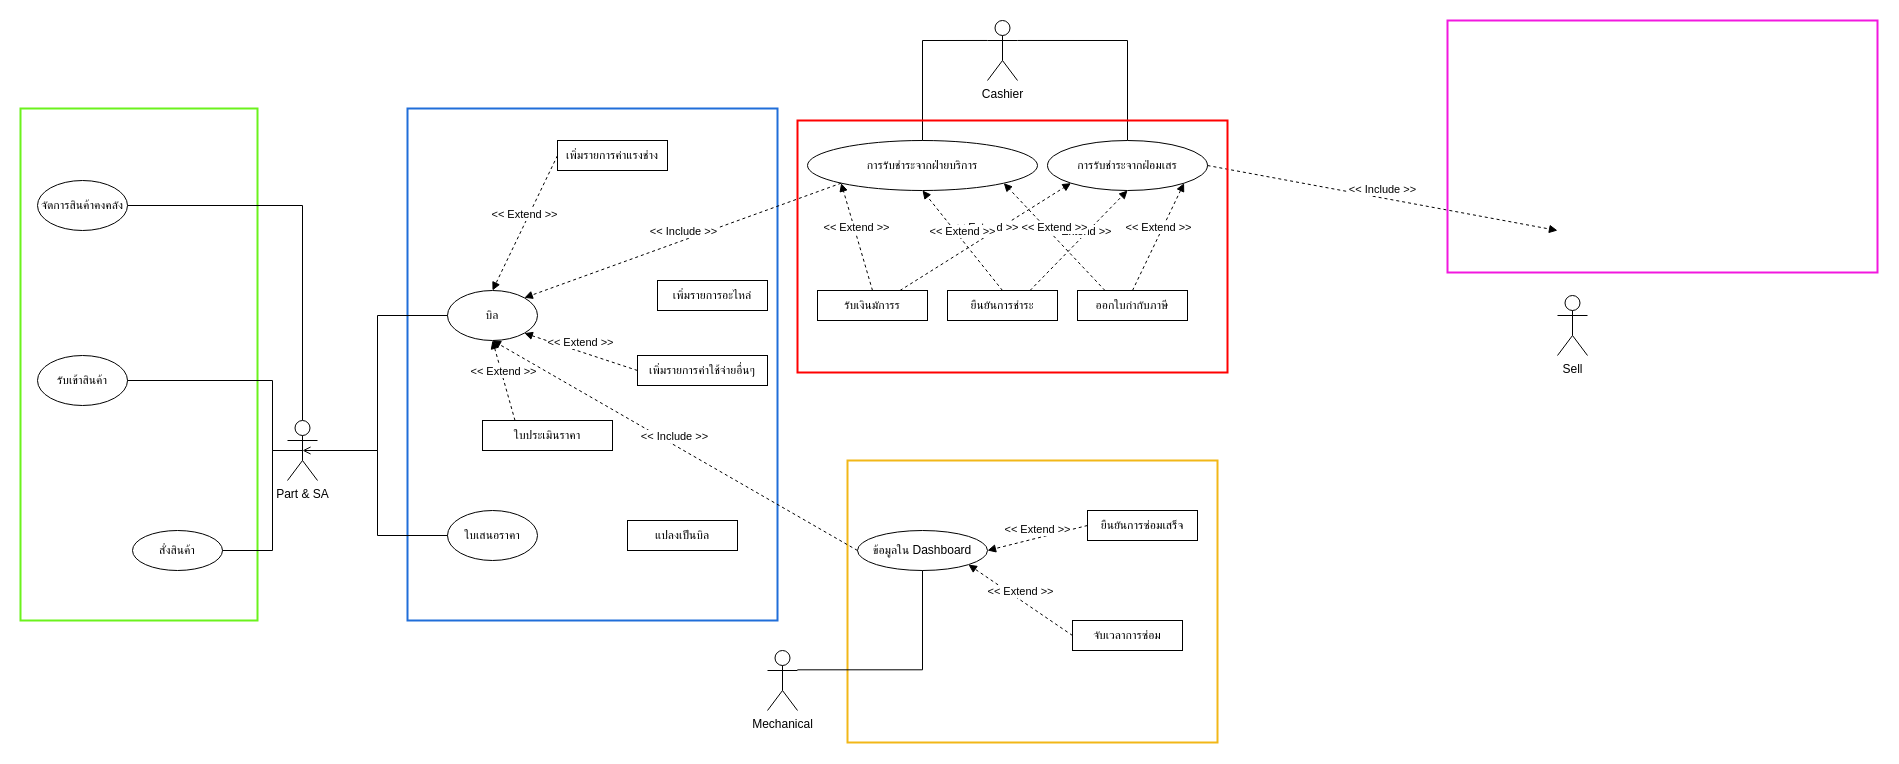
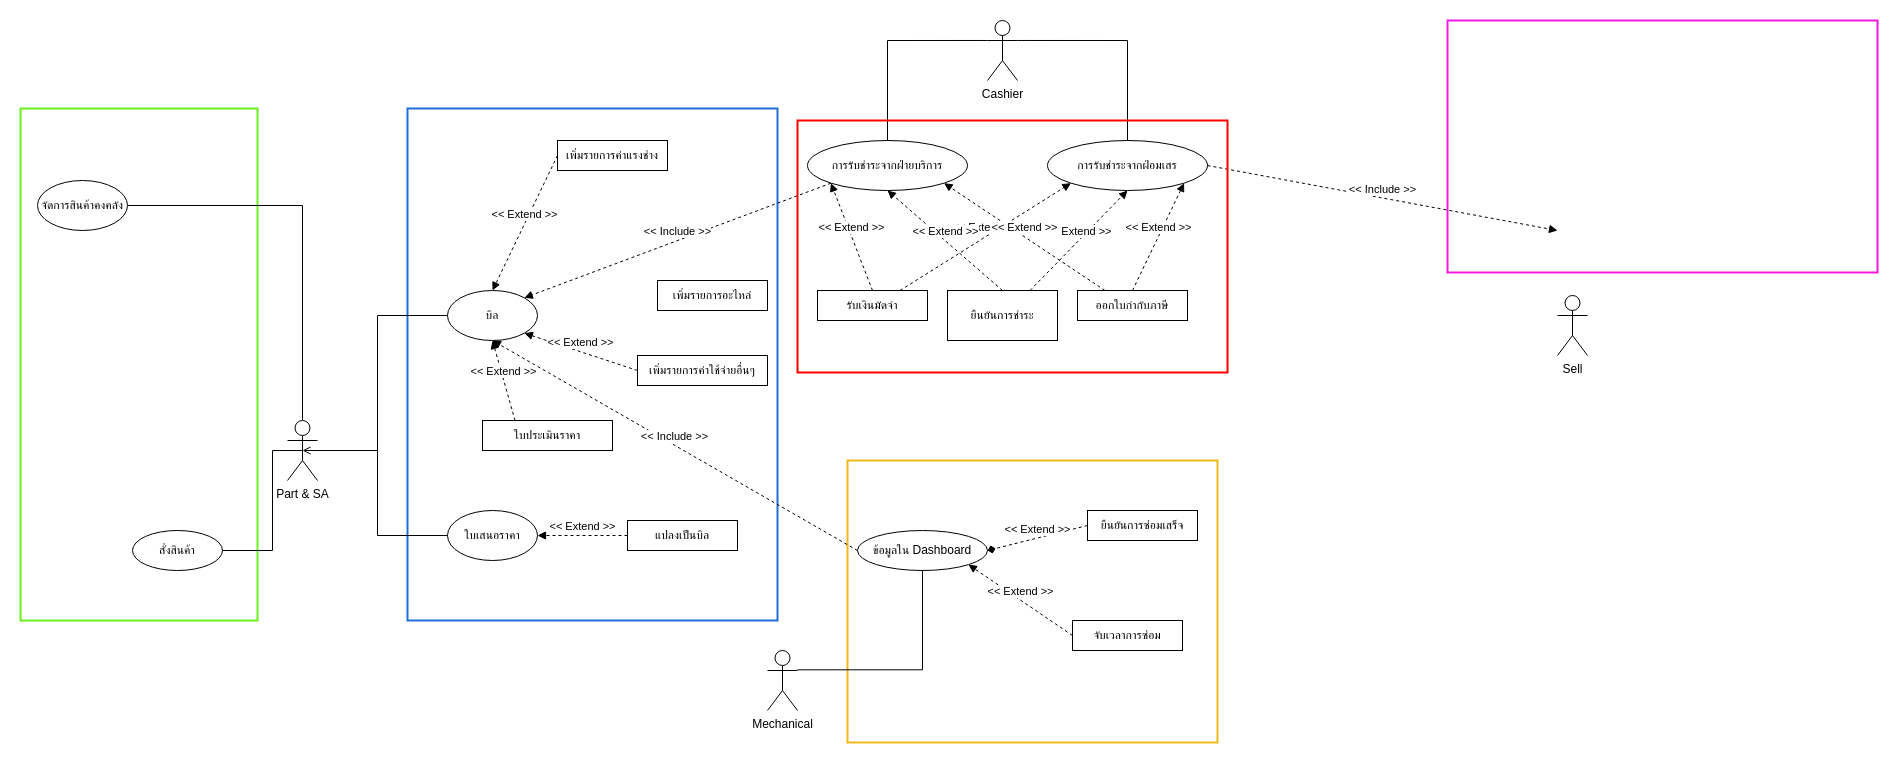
  <mxCell id="0" />
  <mxCell id="1" parent="0" />
  <mxCell id="2" value="" style="whiteSpace=wrap;html=1;fillColor=none;strokeColor=#f2b718;resizeWidth=1;resizeHeight=1;resizable=1;autosize=1;imageHeight=50;strokeWidth=2;" vertex="1" parent="1"><mxGeometry x="847" y="460" width="370" height="282" as="geometry" /></mxCell>
  <mxCell id="3" value="" style="whiteSpace=wrap;html=1;fillColor=none;strokeColor=#6bf21c;resizeWidth=1;resizeHeight=1;resizable=1;autosize=1;imageHeight=50;strokeWidth=2;" vertex="1" parent="1"><mxGeometry x="20" y="108" width="237" height="512" as="geometry" /></mxCell>
  <mxCell id="4" value="" style="whiteSpace=wrap;html=1;fillColor=none;strokeColor=#206ed9;resizeWidth=1;resizeHeight=1;resizable=1;autosize=1;imageHeight=50;strokeWidth=2;" vertex="1" parent="1"><mxGeometry x="407" y="108" width="370" height="512" as="geometry" /></mxCell>
  <mxCell id="5" style="edgeStyle=orthogonalEdgeStyle;rounded=0;orthogonalLoop=1;jettySize=auto;html=1;exitX=0.5;exitY=0;exitDx=0;exitDy=0;exitPerimeter=0;entryX=1;entryY=0.5;entryDx=0;entryDy=0;endArrow=none;endFill=0;" edge="1" parent="1" source="6" target="43"><mxGeometry relative="1" as="geometry" /></mxCell>
  <mxCell id="6" value="Part &amp;amp; SA" style="shape=umlActor;verticalLabelPosition=bottom;verticalAlign=top;html=1;" vertex="1" parent="1"><mxGeometry x="287" y="420" width="30" height="60" as="geometry" /></mxCell>
  <mxCell id="7" value="Sell" style="shape=umlActor;verticalLabelPosition=bottom;verticalAlign=top;html=1;" vertex="1" parent="1"><mxGeometry x="1557" y="295" width="30" height="60" as="geometry" /></mxCell>
  <mxCell id="8" value="Mechanical" style="shape=umlActor;verticalLabelPosition=bottom;verticalAlign=top;html=1;" vertex="1" parent="1"><mxGeometry x="767" y="650" width="30" height="60" as="geometry" /></mxCell>
  <mxCell id="9" style="edgeStyle=orthogonalEdgeStyle;rounded=0;orthogonalLoop=1;jettySize=auto;html=1;exitX=1;exitY=0.333;exitDx=0;exitDy=0;exitPerimeter=0;endArrow=none;endFill=0;" edge="1" parent="1" source="10" target="25"><mxGeometry relative="1" as="geometry" /></mxCell>
  <mxCell id="10" value="Cashier" style="shape=umlActor;verticalLabelPosition=bottom;verticalAlign=top;html=1;" vertex="1" parent="1"><mxGeometry x="987" y="20" width="30" height="60" as="geometry" /></mxCell>
  <mxCell id="11" value="ใบเสนอราคา" style="ellipse;whiteSpace=wrap;html=1;" vertex="1" parent="1"><mxGeometry x="447" y="510" width="90" height="50" as="geometry" /></mxCell>
  <mxCell id="12" value="บิล" style="ellipse;whiteSpace=wrap;html=1;" vertex="1" parent="1"><mxGeometry x="447" y="290" width="90" height="50" as="geometry" /></mxCell>
- <mxCell id="13" value="การรับชำระจากฝ่ายบริการ" style="ellipse;whiteSpace=wrap;html=1;" vertex="1" parent="1"><mxGeometry x="807" y="140" width="230" height="50" as="geometry" /></mxCell>
- <mxCell id="14" value="รับเข้าสินค้า" style="ellipse;whiteSpace=wrap;html=1;" vertex="1" parent="1"><mxGeometry x="37" y="355" width="90" height="50" as="geometry" /></mxCell>
+ <mxCell id="13" value="การรับชำระจากฝ่ายบริการ" style="ellipse;whiteSpace=wrap;html=1;" vertex="1" parent="1"><mxGeometry x="807" y="140" width="160" height="50" as="geometry" /></mxCell>
  <mxCell id="15" value="สั่งสินค้า" style="ellipse;whiteSpace=wrap;html=1;" vertex="1" parent="1"><mxGeometry x="132" y="530" width="90" height="40" as="geometry" /></mxCell>
  <mxCell id="16" value="ข้อมูลใน Dashboard" style="ellipse;whiteSpace=wrap;html=1;" vertex="1" parent="1"><mxGeometry x="857" y="530" width="130" height="40" as="geometry" /></mxCell>
  <mxCell id="17" style="edgeStyle=orthogonalEdgeStyle;rounded=0;orthogonalLoop=1;jettySize=auto;html=1;exitX=1;exitY=0.5;exitDx=0;exitDy=0;entryX=0.5;entryY=0.5;entryDx=0;entryDy=0;entryPerimeter=0;strokeColor=default;curved=0;endArrow=none;endFill=0;" edge="1" parent="1" source="15" target="6"><mxGeometry relative="1" as="geometry"><Array as="points"><mxPoint x="272" y="550" /><mxPoint x="272" y="450" /></Array></mxGeometry></mxCell>
- <mxCell id="18" style="edgeStyle=orthogonalEdgeStyle;rounded=0;orthogonalLoop=1;jettySize=auto;html=1;exitX=1;exitY=0.5;exitDx=0;exitDy=0;entryX=0.5;entryY=0.5;entryDx=0;entryDy=0;entryPerimeter=0;endArrow=none;endFill=0;" edge="1" parent="1" source="14" target="6"><mxGeometry relative="1" as="geometry"><mxPoint x="397" y="500" as="sourcePoint" /><mxPoint x="347" y="420" as="targetPoint" /><Array as="points"><mxPoint x="272" y="380" /><mxPoint x="272" y="450" /></Array></mxGeometry></mxCell>
  <mxCell id="19" style="edgeStyle=orthogonalEdgeStyle;rounded=0;orthogonalLoop=1;jettySize=auto;html=1;exitX=0;exitY=0.5;exitDx=0;exitDy=0;entryX=0.5;entryY=0.5;entryDx=0;entryDy=0;entryPerimeter=0;endArrow=none;endFill=0;" edge="1" parent="1" source="11"><mxGeometry relative="1" as="geometry"><mxPoint x="567" y="560" as="sourcePoint" /><mxPoint x="347" y="450" as="targetPoint" /><Array as="points"><mxPoint x="377" y="535" /><mxPoint x="377" y="450" /></Array></mxGeometry></mxCell>
  <mxCell id="20" style="edgeStyle=orthogonalEdgeStyle;rounded=0;orthogonalLoop=1;jettySize=auto;html=1;exitX=0;exitY=0.5;exitDx=0;exitDy=0;entryX=0.5;entryY=0.5;entryDx=0;entryDy=0;entryPerimeter=0;endArrow=open;endFill=0;" edge="1" parent="1" source="12" target="6"><mxGeometry relative="1" as="geometry"><Array as="points"><mxPoint x="377" y="315" /><mxPoint x="377" y="450" /></Array></mxGeometry></mxCell>
  <mxCell id="21" value="แปลงเป็นบิล" style="html=1;whiteSpace=wrap;" vertex="1" parent="1"><mxGeometry x="627" y="520" width="110" height="30" as="geometry" /></mxCell>
  <mxCell id="22" value="เพิ่มรายการค่าแรงช่าง" style="html=1;whiteSpace=wrap;" vertex="1" parent="1"><mxGeometry x="557" y="140" width="110" height="30" as="geometry" /></mxCell>
  <mxCell id="23" value="เพิ่มรายการอะไหล่" style="html=1;whiteSpace=wrap;" vertex="1" parent="1"><mxGeometry x="657" y="280" width="110" height="30" as="geometry" /></mxCell>
  <mxCell id="24" value="เพิ่มรายการค่าใช้จ่ายอื่นๆ" style="html=1;whiteSpace=wrap;" vertex="1" parent="1"><mxGeometry x="637" y="355" width="130" height="30" as="geometry" /></mxCell>
  <mxCell id="25" value="การรับชำระจากฝ่อมเสร" style="ellipse;whiteSpace=wrap;html=1;" vertex="1" parent="1"><mxGeometry x="1047" y="140" width="160" height="50" as="geometry" /></mxCell>
  <mxCell id="26" style="edgeStyle=orthogonalEdgeStyle;rounded=0;orthogonalLoop=1;jettySize=auto;html=1;exitX=0.5;exitY=0;exitDx=0;exitDy=0;entryX=0;entryY=0.333;entryDx=0;entryDy=0;entryPerimeter=0;endArrow=none;endFill=0;" edge="1" parent="1" source="13" target="10"><mxGeometry relative="1" as="geometry" /></mxCell>
- <mxCell id="27" value="&amp;lt;&amp;lt; Extend &amp;gt;&amp;gt;" style="html=1;verticalAlign=bottom;endArrow=block;curved=0;rounded=0;dashed=1;entryX=1;entryY=0.5;entryDx=0;entryDy=0;exitX=0;exitY=0.5;exitDx=0;exitDy=0;" edge="1" parent="1" source="35" target="16"><mxGeometry width="80" relative="1" as="geometry"><mxPoint x="907" y="330" as="sourcePoint" /><mxPoint x="987" y="330" as="targetPoint" /></mxGeometry></mxCell>
+ <mxCell id="27" value="&amp;lt;&amp;lt; Extend &amp;gt;&amp;gt;" style="html=1;verticalAlign=bottom;endArrow=diamond;curved=0;rounded=0;dashed=1;entryX=1;entryY=0.5;entryDx=0;entryDy=0;exitX=0;exitY=0.5;exitDx=0;exitDy=0;" edge="1" parent="1" source="35" target="16"><mxGeometry width="80" relative="1" as="geometry"><mxPoint x="907" y="330" as="sourcePoint" /><mxPoint x="987" y="330" as="targetPoint" /></mxGeometry></mxCell>
+ <mxCell id="28" value="&amp;lt;&amp;lt; Extend &amp;gt;&amp;gt;" style="html=1;verticalAlign=bottom;endArrow=block;curved=0;rounded=0;dashed=1;entryX=1;entryY=0.5;entryDx=0;entryDy=0;exitX=0;exitY=0.5;exitDx=0;exitDy=0;" edge="1" parent="1" source="21" target="11"><mxGeometry width="80" relative="1" as="geometry"><mxPoint x="547" y="565" as="sourcePoint" /><mxPoint x="627" y="565" as="targetPoint" /></mxGeometry></mxCell>
  <mxCell id="29" value="&amp;lt;&amp;lt; Extend &amp;gt;&amp;gt;" style="html=1;verticalAlign=bottom;endArrow=block;curved=0;rounded=0;dashed=1;entryX=1;entryY=1;entryDx=0;entryDy=0;exitX=0;exitY=0.5;exitDx=0;exitDy=0;" edge="1" parent="1" source="24" target="12"><mxGeometry width="80" relative="1" as="geometry"><mxPoint x="547" y="394.31" as="sourcePoint" /><mxPoint x="627" y="394.31" as="targetPoint" /></mxGeometry></mxCell>
  <mxCell id="30" value="&amp;lt;&amp;lt; Extend &amp;gt;&amp;gt;" style="html=1;verticalAlign=bottom;endArrow=block;curved=0;rounded=0;dashed=1;entryX=0.5;entryY=0;entryDx=0;entryDy=0;exitX=0;exitY=0.5;exitDx=0;exitDy=0;" edge="1" parent="1" source="22" target="12"><mxGeometry width="80" relative="1" as="geometry"><mxPoint x="417" y="170" as="sourcePoint" /><mxPoint x="497" y="170" as="targetPoint" /></mxGeometry></mxCell>
  <mxCell id="31" value="&amp;lt;&amp;lt; Include &amp;gt;&amp;gt;" style="html=1;verticalAlign=bottom;endArrow=block;curved=0;rounded=0;dashed=1;exitX=1;exitY=0.5;exitDx=0;exitDy=0;" edge="1" parent="1" source="25"><mxGeometry width="80" relative="1" as="geometry"><mxPoint x="1257" y="230" as="sourcePoint" /><mxPoint x="1557" y="230" as="targetPoint" /><mxPoint as="offset" /></mxGeometry></mxCell>
  <mxCell id="32" value="&amp;lt;&amp;lt; Include &amp;gt;&amp;gt;" style="html=1;verticalAlign=bottom;endArrow=block;curved=0;rounded=0;dashed=1;entryX=1;entryY=0;entryDx=0;entryDy=0;exitX=0;exitY=1;exitDx=0;exitDy=0;" edge="1" parent="1" source="13" target="12"><mxGeometry width="80" relative="1" as="geometry"><mxPoint x="667" y="110" as="sourcePoint" /><mxPoint x="747" y="110" as="targetPoint" /><mxPoint as="offset" /></mxGeometry></mxCell>
  <mxCell id="33" value="&amp;lt;&amp;lt; Include &amp;gt;&amp;gt;" style="html=1;verticalAlign=bottom;endArrow=block;curved=0;rounded=0;dashed=1;entryX=0.5;entryY=1;entryDx=0;entryDy=0;exitX=0;exitY=0.5;exitDx=0;exitDy=0;" edge="1" parent="1" source="16" target="12"><mxGeometry width="80" relative="1" as="geometry"><mxPoint x="963" y="380" as="sourcePoint" /><mxPoint x="657" y="494" as="targetPoint" /><mxPoint as="offset" /></mxGeometry></mxCell>
  <mxCell id="34" style="edgeStyle=orthogonalEdgeStyle;rounded=0;orthogonalLoop=1;jettySize=auto;html=1;exitX=0.995;exitY=0.322;exitDx=0;exitDy=0;entryX=0.5;entryY=1;entryDx=0;entryDy=0;endArrow=none;endFill=0;exitPerimeter=0;" edge="1" parent="1" source="8" target="16"><mxGeometry relative="1" as="geometry"><mxPoint x="922" y="662.48" as="sourcePoint" /><mxPoint x="747" y="407.48" as="targetPoint" /><Array as="points"><mxPoint x="922" y="669" /></Array></mxGeometry></mxCell>
  <mxCell id="35" value="ยืนยันการซ่อมเสร็จ" style="html=1;whiteSpace=wrap;" vertex="1" parent="1"><mxGeometry x="1087" y="510" width="110" height="30" as="geometry" /></mxCell>
  <mxCell id="36" value="จับเวลาการซ่อม" style="html=1;whiteSpace=wrap;" vertex="1" parent="1"><mxGeometry x="1072" y="620" width="110" height="30" as="geometry" /></mxCell>
  <mxCell id="37" value="&amp;lt;&amp;lt; Extend &amp;gt;&amp;gt;" style="html=1;verticalAlign=bottom;endArrow=block;curved=0;rounded=0;dashed=1;entryX=1;entryY=1;entryDx=0;entryDy=0;exitX=0;exitY=0.5;exitDx=0;exitDy=0;" edge="1" parent="1" source="36" target="16"><mxGeometry width="80" relative="1" as="geometry"><mxPoint x="1072" y="669.66" as="sourcePoint" /><mxPoint x="1152" y="669.66" as="targetPoint" /></mxGeometry></mxCell>
  <mxCell id="38" value="ออกใบกำกับภาษี" style="html=1;whiteSpace=wrap;" vertex="1" parent="1"><mxGeometry x="1077" y="290" width="110" height="30" as="geometry" /></mxCell>
- <mxCell id="39" value="ยืนยันการชำระ" style="html=1;whiteSpace=wrap;" vertex="1" parent="1"><mxGeometry x="947" y="290" width="110" height="30" as="geometry" /></mxCell>
- <mxCell id="40" value="รับเงินมัการร" style="html=1;whiteSpace=wrap;" vertex="1" parent="1"><mxGeometry x="817" y="290" width="110" height="30" as="geometry" /></mxCell>
+ <mxCell id="39" value="ยืนยันการชำระ" style="html=1;whiteSpace=wrap;" vertex="1" parent="1"><mxGeometry x="947" y="290" width="110" height="50" as="geometry" /></mxCell>
+ <mxCell id="40" value="รับเงินมัดจำ" style="html=1;whiteSpace=wrap;" vertex="1" parent="1"><mxGeometry x="817" y="290" width="110" height="30" as="geometry" /></mxCell>
  <mxCell id="41" value="ใบประเมินราคา" style="html=1;whiteSpace=wrap;" vertex="1" parent="1"><mxGeometry x="482" y="420" width="130" height="30" as="geometry" /></mxCell>
  <mxCell id="42" value="&amp;lt;&amp;lt; Extend &amp;gt;&amp;gt;" style="html=1;verticalAlign=bottom;endArrow=block;curved=0;rounded=0;dashed=1;entryX=0.5;entryY=1;entryDx=0;entryDy=0;exitX=0.25;exitY=0;exitDx=0;exitDy=0;" edge="1" parent="1" source="41" target="12"><mxGeometry width="80" relative="1" as="geometry"><mxPoint x="510" y="420" as="sourcePoint" /><mxPoint x="397" y="383" as="targetPoint" /></mxGeometry></mxCell>
  <mxCell id="43" value="จัดการสินค้าคงคลัง" style="ellipse;whiteSpace=wrap;html=1;" vertex="1" parent="1"><mxGeometry x="37" y="180" width="90" height="50" as="geometry" /></mxCell>
  <mxCell id="44" value="&amp;lt;&amp;lt; Extend &amp;gt;&amp;gt;" style="html=1;verticalAlign=bottom;endArrow=block;curved=0;rounded=0;dashed=1;entryX=0;entryY=1;entryDx=0;entryDy=0;exitX=0.5;exitY=0;exitDx=0;exitDy=0;" edge="1" parent="1" source="40" target="13"><mxGeometry width="80" relative="1" as="geometry"><mxPoint x="947" y="240" as="sourcePoint" /><mxPoint x="1027" y="240" as="targetPoint" /></mxGeometry></mxCell>
  <mxCell id="45" value="&amp;lt;&amp;lt; Extend &amp;gt;&amp;gt;" style="html=1;verticalAlign=bottom;endArrow=block;curved=0;rounded=0;dashed=1;entryX=0;entryY=1;entryDx=0;entryDy=0;exitX=0.75;exitY=0;exitDx=0;exitDy=0;" edge="1" parent="1" source="40" target="25"><mxGeometry width="80" relative="1" as="geometry"><mxPoint x="997" y="434.58" as="sourcePoint" /><mxPoint x="1077" y="434.58" as="targetPoint" /></mxGeometry></mxCell>
  <mxCell id="46" value="&amp;lt;&amp;lt; Extend &amp;gt;&amp;gt;" style="html=1;verticalAlign=bottom;endArrow=block;curved=0;rounded=0;dashed=1;entryX=0.5;entryY=1;entryDx=0;entryDy=0;exitX=0.75;exitY=0;exitDx=0;exitDy=0;" edge="1" parent="1" source="39" target="25"><mxGeometry width="80" relative="1" as="geometry"><mxPoint x="1087" y="400" as="sourcePoint" /><mxPoint x="1167" y="400" as="targetPoint" /><mxPoint as="offset" /></mxGeometry></mxCell>
  <mxCell id="47" value="&amp;lt;&amp;lt; Extend &amp;gt;&amp;gt;" style="html=1;verticalAlign=bottom;endArrow=block;curved=0;rounded=0;dashed=1;entryX=1;entryY=1;entryDx=0;entryDy=0;exitX=0.25;exitY=0;exitDx=0;exitDy=0;" edge="1" parent="1" source="38" target="13"><mxGeometry width="80" relative="1" as="geometry"><mxPoint x="1217" y="260" as="sourcePoint" /><mxPoint x="1297" y="260" as="targetPoint" /></mxGeometry></mxCell>
  <mxCell id="48" value="&amp;lt;&amp;lt; Extend &amp;gt;&amp;gt;" style="html=1;verticalAlign=bottom;endArrow=block;curved=0;rounded=0;dashed=1;entryX=0.5;entryY=1;entryDx=0;entryDy=0;exitX=0.5;exitY=0;exitDx=0;exitDy=0;" edge="1" parent="1" source="39" target="13"><mxGeometry width="80" relative="1" as="geometry"><mxPoint x="1127" y="230" as="sourcePoint" /><mxPoint x="1207" y="230" as="targetPoint" /></mxGeometry></mxCell>
  <mxCell id="49" value="&amp;lt;&amp;lt; Extend &amp;gt;&amp;gt;" style="html=1;verticalAlign=bottom;endArrow=block;curved=0;rounded=0;dashed=1;entryX=1;entryY=1;entryDx=0;entryDy=0;exitX=0.5;exitY=0;exitDx=0;exitDy=0;" edge="1" parent="1" source="38" target="25"><mxGeometry width="80" relative="1" as="geometry"><mxPoint x="1227" y="385" as="sourcePoint" /><mxPoint x="1307" y="385" as="targetPoint" /></mxGeometry></mxCell>
  <mxCell id="50" value="" style="whiteSpace=wrap;html=1;fillColor=none;strokeColor=#ff0000;resizeWidth=1;resizeHeight=1;resizable=1;autosize=1;imageHeight=50;strokeWidth=2;" vertex="1" parent="1"><mxGeometry x="797" y="120" width="430" height="252" as="geometry" /></mxCell>
  <mxCell id="51" value="" style="whiteSpace=wrap;html=1;fillColor=none;strokeColor=#f218df;resizeWidth=1;resizeHeight=1;resizable=1;autosize=1;imageHeight=50;strokeWidth=2;" vertex="1" parent="1"><mxGeometry x="1447" y="20" width="430" height="252" as="geometry" /></mxCell>
